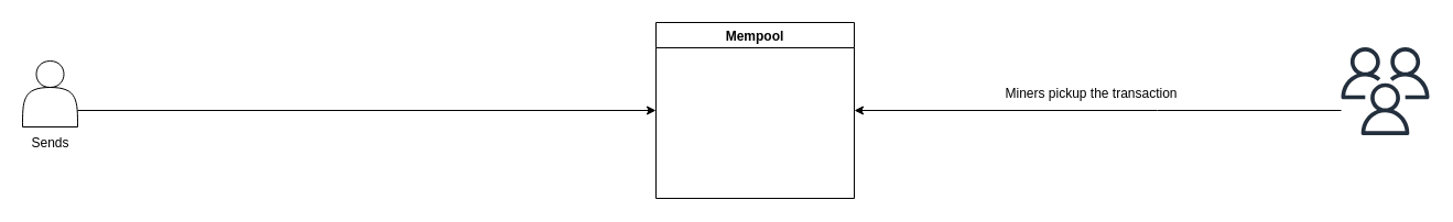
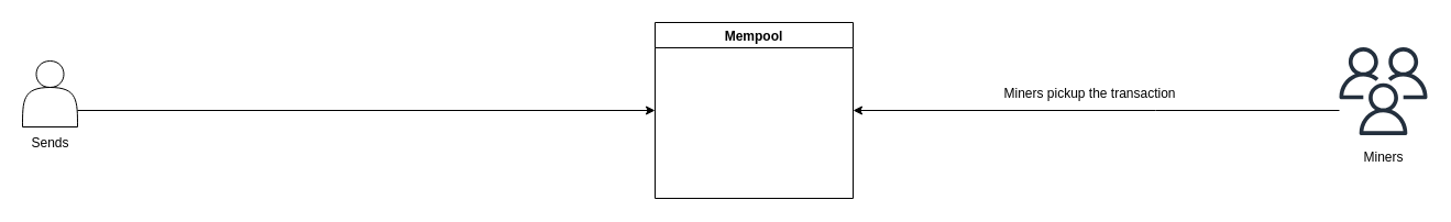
  <mxCell id="0" />
  <mxCell id="1" parent="0" />
  <mxCell id="2" value="s" style="group" vertex="1" connectable="0" parent="1"><mxGeometry x="20" y="55" width="50" height="90" as="geometry" /></mxCell>
  <mxCell id="3" value="" style="shape=actor;whiteSpace=wrap;html=1;" vertex="1" parent="2"><mxGeometry width="50" height="60" as="geometry" /></mxCell>
  <mxCell id="4" value="Sends" style="text;html=1;align=center;verticalAlign=middle;resizable=0;points=[];autosize=1;strokeColor=none;fillColor=none;" vertex="1" parent="2"><mxGeometry y="60" width="50" height="30" as="geometry" /></mxCell>
  <mxCell id="5" value="Mempool" style="swimlane;" vertex="1" parent="1"><mxGeometry x="595" y="20" width="180" height="160" as="geometry"><mxRectangle x="620" y="270" width="90" height="30" as="alternateBounds" /></mxGeometry></mxCell>
  <mxCell id="6" value="" style="group" vertex="1" connectable="0" parent="1"><mxGeometry x="1217" y="42.5" width="80" height="115" as="geometry" /></mxCell>
  <mxCell id="7" value="" style="sketch=0;outlineConnect=0;fontColor=#232F3E;gradientColor=none;fillColor=#232F3D;strokeColor=none;dashed=0;verticalLabelPosition=bottom;verticalAlign=top;align=center;html=1;fontSize=12;fontStyle=0;aspect=fixed;pointerEvents=1;shape=mxgraph.aws4.users;movable=1;resizable=1;rotatable=1;deletable=1;editable=1;locked=0;connectable=1;" vertex="1" parent="6"><mxGeometry width="80" height="80" as="geometry" /></mxCell>
+ <mxCell id="8" value="&lt;div&gt;Miners&lt;/div&gt;" style="text;html=1;align=center;verticalAlign=middle;resizable=1;points=[];autosize=1;strokeColor=none;fillColor=none;movable=1;rotatable=1;deletable=1;editable=1;locked=0;connectable=1;" vertex="1" parent="6"><mxGeometry x="10" y="85" width="60" height="30" as="geometry" /></mxCell>
  <mxCell id="9" value="" style="group" vertex="1" connectable="0" parent="1"><mxGeometry x="250" y="68" width="140" height="30" as="geometry" /></mxCell>
  <mxCell id="10" style="edgeStyle=orthogonalEdgeStyle;rounded=0;orthogonalLoop=1;jettySize=auto;html=1;exitX=1;exitY=0.75;exitDx=0;exitDy=0;entryX=0;entryY=0.5;entryDx=0;entryDy=0;" edge="1" parent="9" source="3" target="5"><mxGeometry relative="1" as="geometry" /></mxCell>
  <mxCell id="11" value="" style="group" vertex="1" connectable="0" parent="1"><mxGeometry x="920" y="70" width="160" height="30" as="geometry" /></mxCell>
  <mxCell id="12" style="edgeStyle=orthogonalEdgeStyle;rounded=0;orthogonalLoop=1;jettySize=auto;html=1;exitX=1;exitY=0.75;exitDx=0;exitDy=0;entryX=0;entryY=0.5;entryDx=0;entryDy=0;" edge="1" parent="11"><mxGeometry relative="1" as="geometry" /></mxCell>
  <mxCell id="13" value="Miners pickup the transaction" style="text;html=1;align=center;verticalAlign=middle;resizable=0;points=[];autosize=1;strokeColor=none;fillColor=none;" vertex="1" parent="11"><mxGeometry x="-20" width="180" height="30" as="geometry" /></mxCell>
  <mxCell id="14" style="edgeStyle=orthogonalEdgeStyle;rounded=0;orthogonalLoop=1;jettySize=auto;html=1;entryX=1;entryY=0.5;entryDx=0;entryDy=0;" edge="1" parent="1" source="7" target="5"><mxGeometry relative="1" as="geometry"><Array as="points"><mxPoint x="1050" y="100" /><mxPoint x="1050" y="100" /></Array></mxGeometry></mxCell>
